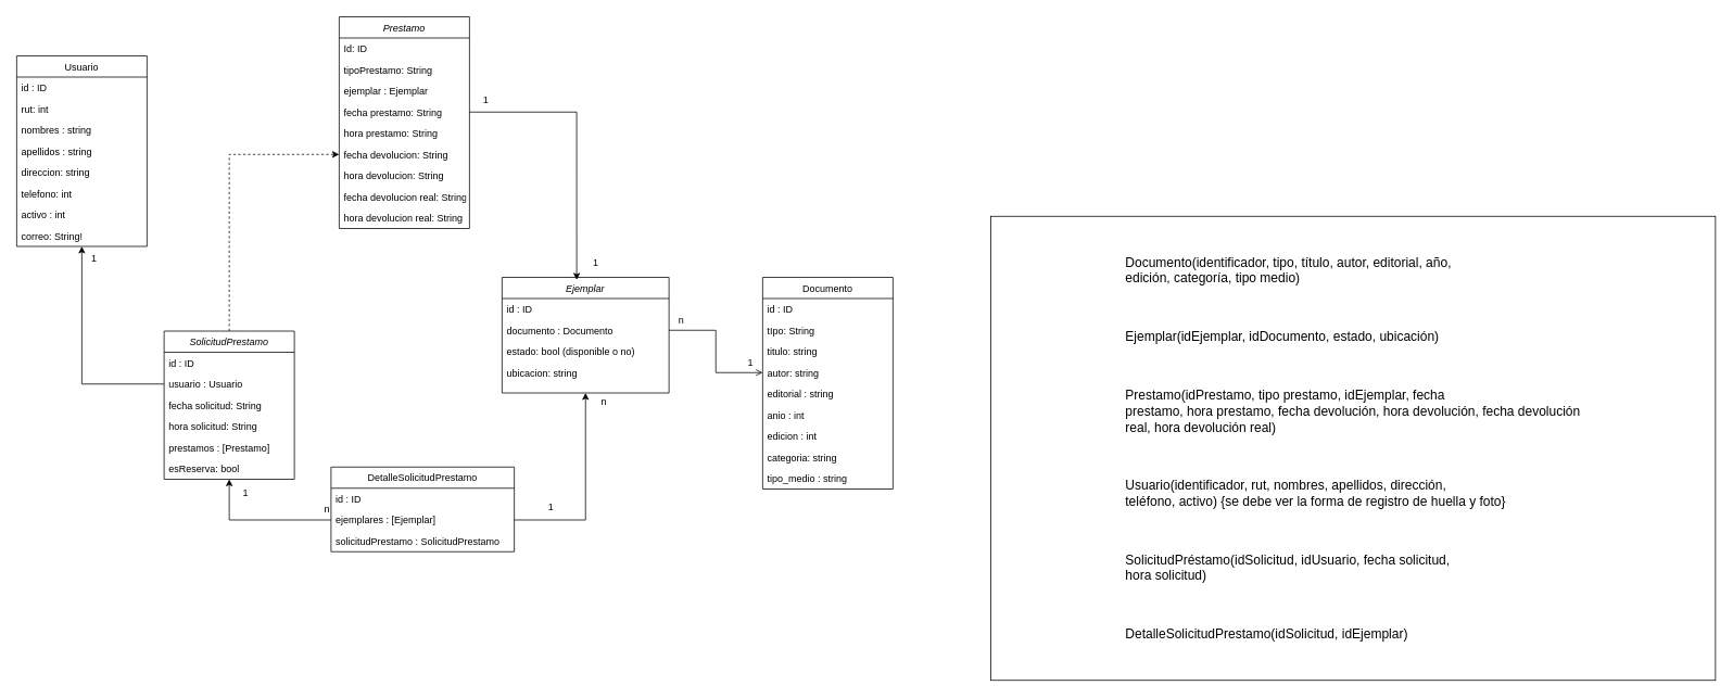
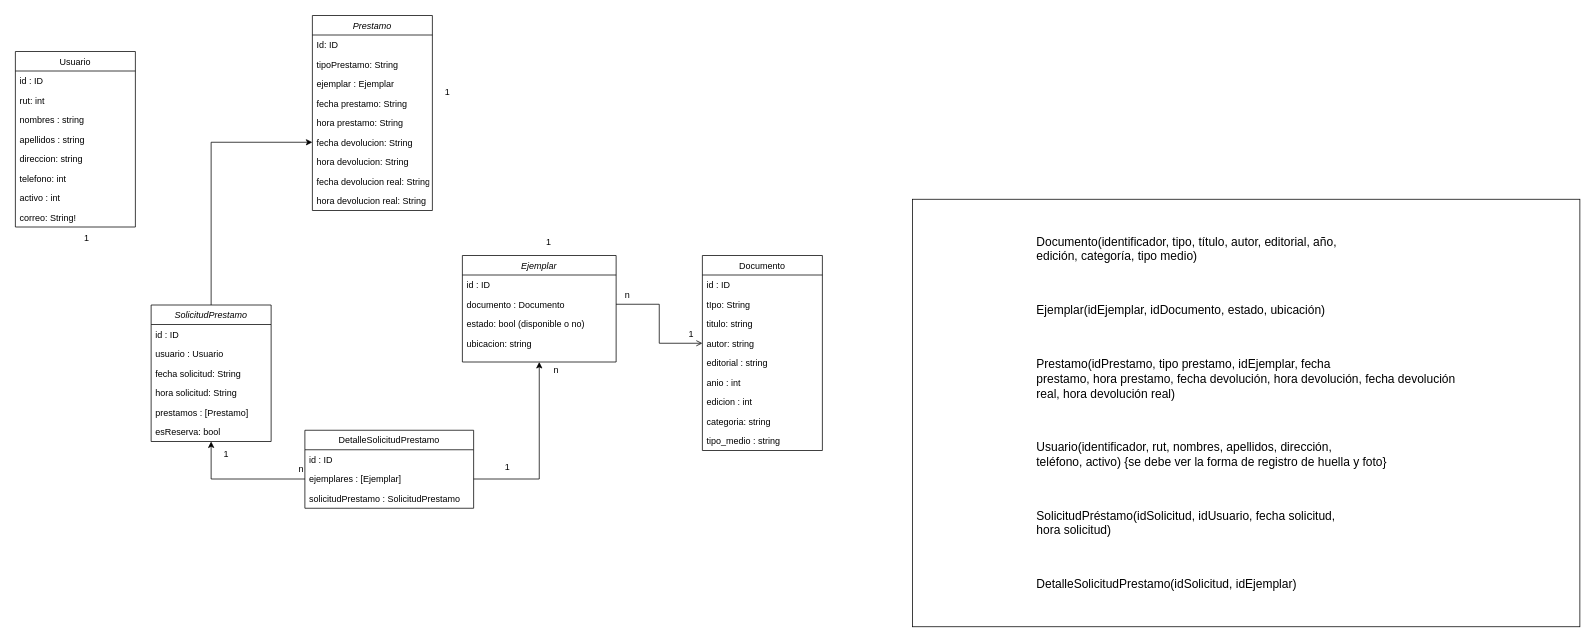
  <mxCell id="0" />
  <mxCell id="1" parent="0" />
  <mxCell id="2" value="&lt;p style=&quot;text-align:justify&quot; class=&quot;MsoNormal&quot;&gt;&lt;span style=&quot;font-size:12.0pt;&lt;br/&gt;line-height:115%&quot;&gt;Documento(identificador, tipo, título, autor, editorial, año,&lt;br/&gt;edición, categoría, tipo medio)&lt;/span&gt;&lt;/p&gt;&lt;br/&gt;&lt;br/&gt;&lt;p style=&quot;text-align:justify&quot; class=&quot;MsoNormal&quot;&gt;&lt;span style=&quot;font-size:12.0pt;&lt;br/&gt;line-height:115%&quot;&gt;Ejemplar(idEjemplar, idDocumento, estado, ubicación)&lt;/span&gt;&lt;/p&gt;&lt;br/&gt;&lt;br/&gt;&lt;p style=&quot;text-align:justify&quot; class=&quot;MsoNormal&quot;&gt;&lt;span style=&quot;font-size:12.0pt;&lt;br/&gt;line-height:115%&quot;&gt;Prestamo(idPrestamo, tipo prestamo, idEjemplar, fecha&lt;br/&gt;prestamo, hora prestamo, fecha devolución, hora devolución, fecha devolución&lt;br/&gt;real, hora devolución real)&lt;/span&gt;&lt;/p&gt;&lt;br/&gt;&lt;br/&gt;&lt;p style=&quot;text-align:justify&quot; class=&quot;MsoNormal&quot;&gt;&lt;span style=&quot;font-size:12.0pt;&lt;br/&gt;line-height:115%&quot;&gt;Usuario(identificador, rut, nombres, apellidos, dirección,&lt;br/&gt;teléfono, activo) {se debe ver la forma de registro de huella y foto}&lt;/span&gt;&lt;/p&gt;&lt;br/&gt;&lt;br/&gt;&lt;p style=&quot;text-align:justify&quot; class=&quot;MsoNormal&quot;&gt;&lt;span style=&quot;font-size:12.0pt;&lt;br/&gt;line-height:115%&quot;&gt;SolicitudPréstamo(idSolicitud, idUsuario, fecha solicitud,&lt;br/&gt;hora solicitud)&lt;/span&gt;&lt;/p&gt;&lt;br/&gt;&lt;br/&gt;&lt;p style=&quot;text-align:justify&quot; class=&quot;MsoNormal&quot;&gt;&lt;span style=&quot;font-size:12.0pt;&lt;br/&gt;line-height:115%&quot;&gt;DetalleSolicitudPrestamo(idSolicitud, idEjemplar)&lt;/span&gt;&lt;/p&gt;" style="rounded=0;whiteSpace=wrap;html=1;" vertex="1" parent="1"><mxGeometry x="1216" y="265" width="890" height="570" as="geometry" /></mxCell>
  <mxCell id="3" value="Ejemplar" style="swimlane;fontStyle=2;align=center;verticalAlign=top;childLayout=stackLayout;horizontal=1;startSize=26;horizontalStack=0;resizeParent=1;resizeLast=0;collapsible=1;marginBottom=0;rounded=0;shadow=0;strokeWidth=1;" vertex="1" parent="1"><mxGeometry x="616" y="340" width="205" height="142" as="geometry"><mxRectangle x="230" y="140" width="160" height="26" as="alternateBounds" /></mxGeometry></mxCell>
  <mxCell id="4" value="id : ID" style="text;align=left;verticalAlign=top;spacingLeft=4;spacingRight=4;overflow=hidden;rotatable=0;points=[[0,0.5],[1,0.5]];portConstraint=eastwest;" vertex="1" parent="3"><mxGeometry y="26" width="205" height="26" as="geometry" /></mxCell>
  <mxCell id="5" value="documento : Documento" style="text;align=left;verticalAlign=top;spacingLeft=4;spacingRight=4;overflow=hidden;rotatable=0;points=[[0,0.5],[1,0.5]];portConstraint=eastwest;rounded=0;shadow=0;html=0;" vertex="1" parent="3"><mxGeometry y="52" width="205" height="26" as="geometry" /></mxCell>
  <mxCell id="6" value="estado: bool (disponible o no)" style="text;align=left;verticalAlign=top;spacingLeft=4;spacingRight=4;overflow=hidden;rotatable=0;points=[[0,0.5],[1,0.5]];portConstraint=eastwest;rounded=0;shadow=0;html=0;" vertex="1" parent="3"><mxGeometry y="78" width="205" height="26" as="geometry" /></mxCell>
  <mxCell id="7" value="ubicacion: string" style="text;align=left;verticalAlign=top;spacingLeft=4;spacingRight=4;overflow=hidden;rotatable=0;points=[[0,0.5],[1,0.5]];portConstraint=eastwest;rounded=0;shadow=0;html=0;" vertex="1" parent="3"><mxGeometry y="104" width="205" height="26" as="geometry" /></mxCell>
  <mxCell id="8" value="Documento" style="swimlane;fontStyle=0;align=center;verticalAlign=top;childLayout=stackLayout;horizontal=1;startSize=26;horizontalStack=0;resizeParent=1;resizeLast=0;collapsible=1;marginBottom=0;rounded=0;shadow=0;strokeWidth=1;" vertex="1" parent="1"><mxGeometry x="936" y="340" width="160" height="260" as="geometry"><mxRectangle x="130" y="380" width="160" height="26" as="alternateBounds" /></mxGeometry></mxCell>
  <mxCell id="9" value="id : ID" style="text;align=left;verticalAlign=top;spacingLeft=4;spacingRight=4;overflow=hidden;rotatable=0;points=[[0,0.5],[1,0.5]];portConstraint=eastwest;" vertex="1" parent="8"><mxGeometry y="26" width="160" height="26" as="geometry" /></mxCell>
  <mxCell id="10" value="tIpo: String" style="text;align=left;verticalAlign=top;spacingLeft=4;spacingRight=4;overflow=hidden;rotatable=0;points=[[0,0.5],[1,0.5]];portConstraint=eastwest;rounded=0;shadow=0;html=0;" vertex="1" parent="8"><mxGeometry y="52" width="160" height="26" as="geometry" /></mxCell>
  <mxCell id="11" value="titulo: string" style="text;align=left;verticalAlign=top;spacingLeft=4;spacingRight=4;overflow=hidden;rotatable=0;points=[[0,0.5],[1,0.5]];portConstraint=eastwest;fontStyle=0" vertex="1" parent="8"><mxGeometry y="78" width="160" height="26" as="geometry" /></mxCell>
  <mxCell id="12" value="autor: string" style="text;align=left;verticalAlign=top;spacingLeft=4;spacingRight=4;overflow=hidden;rotatable=0;points=[[0,0.5],[1,0.5]];portConstraint=eastwest;" vertex="1" parent="8"><mxGeometry y="104" width="160" height="26" as="geometry" /></mxCell>
  <mxCell id="13" value="editorial : string" style="text;align=left;verticalAlign=top;spacingLeft=4;spacingRight=4;overflow=hidden;rotatable=0;points=[[0,0.5],[1,0.5]];portConstraint=eastwest;" vertex="1" parent="8"><mxGeometry y="130" width="160" height="26" as="geometry" /></mxCell>
  <mxCell id="14" value="anio : int&#10;" style="text;align=left;verticalAlign=top;spacingLeft=4;spacingRight=4;overflow=hidden;rotatable=0;points=[[0,0.5],[1,0.5]];portConstraint=eastwest;" vertex="1" parent="8"><mxGeometry y="156" width="160" height="26" as="geometry" /></mxCell>
  <mxCell id="15" value="edicion : int" style="text;align=left;verticalAlign=top;spacingLeft=4;spacingRight=4;overflow=hidden;rotatable=0;points=[[0,0.5],[1,0.5]];portConstraint=eastwest;" vertex="1" parent="8"><mxGeometry y="182" width="160" height="26" as="geometry" /></mxCell>
  <mxCell id="16" value="categoria: string" style="text;align=left;verticalAlign=top;spacingLeft=4;spacingRight=4;overflow=hidden;rotatable=0;points=[[0,0.5],[1,0.5]];portConstraint=eastwest;" vertex="1" parent="8"><mxGeometry y="208" width="160" height="26" as="geometry" /></mxCell>
  <mxCell id="17" value="tipo_medio : string" style="text;align=left;verticalAlign=top;spacingLeft=4;spacingRight=4;overflow=hidden;rotatable=0;points=[[0,0.5],[1,0.5]];portConstraint=eastwest;" vertex="1" parent="8"><mxGeometry y="234" width="160" height="26" as="geometry" /></mxCell>
  <mxCell id="18" value="Prestamo" style="swimlane;fontStyle=2;align=center;verticalAlign=top;childLayout=stackLayout;horizontal=1;startSize=26;horizontalStack=0;resizeParent=1;resizeLast=0;collapsible=1;marginBottom=0;rounded=0;shadow=0;strokeWidth=1;" vertex="1" parent="1"><mxGeometry x="416" y="20" width="160" height="260" as="geometry"><mxRectangle x="230" y="140" width="160" height="26" as="alternateBounds" /></mxGeometry></mxCell>
  <mxCell id="19" value="Id: ID" style="text;align=left;verticalAlign=top;spacingLeft=4;spacingRight=4;overflow=hidden;rotatable=0;points=[[0,0.5],[1,0.5]];portConstraint=eastwest;" vertex="1" parent="18"><mxGeometry y="26" width="160" height="26" as="geometry" /></mxCell>
  <mxCell id="20" value="tipoPrestamo: String" style="text;align=left;verticalAlign=top;spacingLeft=4;spacingRight=4;overflow=hidden;rotatable=0;points=[[0,0.5],[1,0.5]];portConstraint=eastwest;rounded=0;shadow=0;html=0;" vertex="1" parent="18"><mxGeometry y="52" width="160" height="26" as="geometry" /></mxCell>
  <mxCell id="21" value="ejemplar : Ejemplar" style="text;align=left;verticalAlign=top;spacingLeft=4;spacingRight=4;overflow=hidden;rotatable=0;points=[[0,0.5],[1,0.5]];portConstraint=eastwest;rounded=0;shadow=0;html=0;" vertex="1" parent="18"><mxGeometry y="78" width="160" height="26" as="geometry" /></mxCell>
  <mxCell id="22" value="fecha prestamo: String" style="text;align=left;verticalAlign=top;spacingLeft=4;spacingRight=4;overflow=hidden;rotatable=0;points=[[0,0.5],[1,0.5]];portConstraint=eastwest;rounded=0;shadow=0;html=0;" vertex="1" parent="18"><mxGeometry y="104" width="160" height="26" as="geometry" /></mxCell>
  <mxCell id="23" value="hora prestamo: String" style="text;align=left;verticalAlign=top;spacingLeft=4;spacingRight=4;overflow=hidden;rotatable=0;points=[[0,0.5],[1,0.5]];portConstraint=eastwest;rounded=0;shadow=0;html=0;" vertex="1" parent="18"><mxGeometry y="130" width="160" height="26" as="geometry" /></mxCell>
  <mxCell id="24" value="fecha devolucion: String" style="text;align=left;verticalAlign=top;spacingLeft=4;spacingRight=4;overflow=hidden;rotatable=0;points=[[0,0.5],[1,0.5]];portConstraint=eastwest;rounded=0;shadow=0;html=0;" vertex="1" parent="18"><mxGeometry y="156" width="160" height="26" as="geometry" /></mxCell>
  <mxCell id="25" value="hora devolucion: String" style="text;align=left;verticalAlign=top;spacingLeft=4;spacingRight=4;overflow=hidden;rotatable=0;points=[[0,0.5],[1,0.5]];portConstraint=eastwest;rounded=0;shadow=0;html=0;" vertex="1" parent="18"><mxGeometry y="182" width="160" height="26" as="geometry" /></mxCell>
  <mxCell id="26" value="fecha devolucion real: String" style="text;align=left;verticalAlign=top;spacingLeft=4;spacingRight=4;overflow=hidden;rotatable=0;points=[[0,0.5],[1,0.5]];portConstraint=eastwest;rounded=0;shadow=0;html=0;" vertex="1" parent="18"><mxGeometry y="208" width="160" height="26" as="geometry" /></mxCell>
  <mxCell id="27" value="hora devolucion real: String" style="text;align=left;verticalAlign=top;spacingLeft=4;spacingRight=4;overflow=hidden;rotatable=0;points=[[0,0.5],[1,0.5]];portConstraint=eastwest;rounded=0;shadow=0;html=0;" vertex="1" parent="18"><mxGeometry y="234" width="160" height="26" as="geometry" /></mxCell>
  <mxCell id="28" value="Usuario" style="swimlane;fontStyle=0;align=center;verticalAlign=top;childLayout=stackLayout;horizontal=1;startSize=26;horizontalStack=0;resizeParent=1;resizeLast=0;collapsible=1;marginBottom=0;rounded=0;shadow=0;strokeWidth=1;" vertex="1" parent="1"><mxGeometry x="20" y="68" width="160" height="234" as="geometry"><mxRectangle x="130" y="380" width="160" height="26" as="alternateBounds" /></mxGeometry></mxCell>
  <mxCell id="29" value="id : ID" style="text;align=left;verticalAlign=top;spacingLeft=4;spacingRight=4;overflow=hidden;rotatable=0;points=[[0,0.5],[1,0.5]];portConstraint=eastwest;" vertex="1" parent="28"><mxGeometry y="26" width="160" height="26" as="geometry" /></mxCell>
  <mxCell id="30" value="rut: int" style="text;align=left;verticalAlign=top;spacingLeft=4;spacingRight=4;overflow=hidden;rotatable=0;points=[[0,0.5],[1,0.5]];portConstraint=eastwest;rounded=0;shadow=0;html=0;" vertex="1" parent="28"><mxGeometry y="52" width="160" height="26" as="geometry" /></mxCell>
  <mxCell id="31" value="nombres : string" style="text;align=left;verticalAlign=top;spacingLeft=4;spacingRight=4;overflow=hidden;rotatable=0;points=[[0,0.5],[1,0.5]];portConstraint=eastwest;fontStyle=0" vertex="1" parent="28"><mxGeometry y="78" width="160" height="26" as="geometry" /></mxCell>
  <mxCell id="32" value="apellidos : string" style="text;align=left;verticalAlign=top;spacingLeft=4;spacingRight=4;overflow=hidden;rotatable=0;points=[[0,0.5],[1,0.5]];portConstraint=eastwest;" vertex="1" parent="28"><mxGeometry y="104" width="160" height="26" as="geometry" /></mxCell>
  <mxCell id="33" value="direccion: string" style="text;align=left;verticalAlign=top;spacingLeft=4;spacingRight=4;overflow=hidden;rotatable=0;points=[[0,0.5],[1,0.5]];portConstraint=eastwest;" vertex="1" parent="28"><mxGeometry y="130" width="160" height="26" as="geometry" /></mxCell>
  <mxCell id="34" value="telefono: int" style="text;align=left;verticalAlign=top;spacingLeft=4;spacingRight=4;overflow=hidden;rotatable=0;points=[[0,0.5],[1,0.5]];portConstraint=eastwest;" vertex="1" parent="28"><mxGeometry y="156" width="160" height="26" as="geometry" /></mxCell>
  <mxCell id="35" value="activo : int" style="text;align=left;verticalAlign=top;spacingLeft=4;spacingRight=4;overflow=hidden;rotatable=0;points=[[0,0.5],[1,0.5]];portConstraint=eastwest;" vertex="1" parent="28"><mxGeometry y="182" width="160" height="26" as="geometry" /></mxCell>
  <mxCell id="36" value="correo: String!" style="text;align=left;verticalAlign=top;spacingLeft=4;spacingRight=4;overflow=hidden;rotatable=0;points=[[0,0.5],[1,0.5]];portConstraint=eastwest;" vertex="1" parent="28"><mxGeometry y="208" width="160" height="26" as="geometry" /></mxCell>
- <mxCell id="37" style="edgeStyle=orthogonalEdgeStyle;rounded=0;orthogonalLoop=1;jettySize=auto;html=1;entryX=0;entryY=0.5;entryDx=0;entryDy=0;dashed=1;" edge="1" parent="1" source="38" target="24"><mxGeometry relative="1" as="geometry" /></mxCell>
+ <mxCell id="37" style="edgeStyle=orthogonalEdgeStyle;rounded=0;orthogonalLoop=1;jettySize=auto;html=1;entryX=0;entryY=0.5;entryDx=0;entryDy=0;" edge="1" parent="1" source="38" target="24"><mxGeometry relative="1" as="geometry" /></mxCell>
  <mxCell id="38" value="SolicitudPrestamo" style="swimlane;fontStyle=2;align=center;verticalAlign=top;childLayout=stackLayout;horizontal=1;startSize=26;horizontalStack=0;resizeParent=1;resizeLast=0;collapsible=1;marginBottom=0;rounded=0;shadow=0;strokeWidth=1;" vertex="1" parent="1"><mxGeometry x="201" y="406" width="160" height="182" as="geometry"><mxRectangle x="230" y="140" width="160" height="26" as="alternateBounds" /></mxGeometry></mxCell>
  <mxCell id="39" value="id : ID" style="text;align=left;verticalAlign=top;spacingLeft=4;spacingRight=4;overflow=hidden;rotatable=0;points=[[0,0.5],[1,0.5]];portConstraint=eastwest;" vertex="1" parent="38"><mxGeometry y="26" width="160" height="26" as="geometry" /></mxCell>
  <mxCell id="40" value="usuario : Usuario" style="text;align=left;verticalAlign=top;spacingLeft=4;spacingRight=4;overflow=hidden;rotatable=0;points=[[0,0.5],[1,0.5]];portConstraint=eastwest;rounded=0;shadow=0;html=0;" vertex="1" parent="38"><mxGeometry y="52" width="160" height="26" as="geometry" /></mxCell>
  <mxCell id="41" value="fecha solicitud: String" style="text;align=left;verticalAlign=top;spacingLeft=4;spacingRight=4;overflow=hidden;rotatable=0;points=[[0,0.5],[1,0.5]];portConstraint=eastwest;rounded=0;shadow=0;html=0;" vertex="1" parent="38"><mxGeometry y="78" width="160" height="26" as="geometry" /></mxCell>
  <mxCell id="42" value="hora solicitud: String" style="text;align=left;verticalAlign=top;spacingLeft=4;spacingRight=4;overflow=hidden;rotatable=0;points=[[0,0.5],[1,0.5]];portConstraint=eastwest;rounded=0;shadow=0;html=0;" vertex="1" parent="38"><mxGeometry y="104" width="160" height="26" as="geometry" /></mxCell>
  <mxCell id="43" value="prestamos : [Prestamo]&#10;" style="text;align=left;verticalAlign=top;spacingLeft=4;spacingRight=4;overflow=hidden;rotatable=0;points=[[0,0.5],[1,0.5]];portConstraint=eastwest;rounded=0;shadow=0;html=0;" vertex="1" parent="38"><mxGeometry y="130" width="160" height="26" as="geometry" /></mxCell>
  <mxCell id="44" value="esReserva: bool" style="text;align=left;verticalAlign=top;spacingLeft=4;spacingRight=4;overflow=hidden;rotatable=0;points=[[0,0.5],[1,0.5]];portConstraint=eastwest;rounded=0;shadow=0;html=0;" vertex="1" parent="38"><mxGeometry y="156" width="160" height="26" as="geometry" /></mxCell>
  <mxCell id="45" value="DetalleSolicitudPrestamo" style="swimlane;fontStyle=0;align=center;verticalAlign=top;childLayout=stackLayout;horizontal=1;startSize=26;horizontalStack=0;resizeParent=1;resizeLast=0;collapsible=1;marginBottom=0;rounded=0;shadow=0;strokeWidth=1;" vertex="1" parent="1"><mxGeometry x="406" y="573" width="225" height="104" as="geometry"><mxRectangle x="130" y="380" width="160" height="26" as="alternateBounds" /></mxGeometry></mxCell>
  <mxCell id="46" value="id : ID" style="text;align=left;verticalAlign=top;spacingLeft=4;spacingRight=4;overflow=hidden;rotatable=0;points=[[0,0.5],[1,0.5]];portConstraint=eastwest;" vertex="1" parent="45"><mxGeometry y="26" width="225" height="26" as="geometry" /></mxCell>
  <mxCell id="47" value="ejemplares : [Ejemplar]" style="text;align=left;verticalAlign=top;spacingLeft=4;spacingRight=4;overflow=hidden;rotatable=0;points=[[0,0.5],[1,0.5]];portConstraint=eastwest;rounded=0;shadow=0;html=0;" vertex="1" parent="45"><mxGeometry y="52" width="225" height="26" as="geometry" /></mxCell>
  <mxCell id="48" value="solicitudPrestamo : SolicitudPrestamo" style="text;align=left;verticalAlign=top;spacingLeft=4;spacingRight=4;overflow=hidden;rotatable=0;points=[[0,0.5],[1,0.5]];portConstraint=eastwest;rounded=0;shadow=0;html=0;" vertex="1" parent="45"><mxGeometry y="78" width="225" height="26" as="geometry" /></mxCell>
  <mxCell id="49" style="edgeStyle=orthogonalEdgeStyle;rounded=0;orthogonalLoop=1;jettySize=auto;html=1;entryX=0.5;entryY=1;entryDx=0;entryDy=0;" edge="1" parent="1" source="47" target="38"><mxGeometry relative="1" as="geometry" /></mxCell>
  <mxCell id="50" value="1" style="text;html=1;align=center;verticalAlign=middle;resizable=0;points=[];autosize=1;strokeColor=none;fillColor=none;" vertex="1" parent="1"><mxGeometry x="286" y="590" width="30" height="30" as="geometry" /></mxCell>
  <mxCell id="51" value="n" style="text;html=1;align=center;verticalAlign=middle;resizable=0;points=[];autosize=1;strokeColor=none;fillColor=none;" vertex="1" parent="1"><mxGeometry x="386" y="610" width="30" height="30" as="geometry" /></mxCell>
  <mxCell id="52" style="edgeStyle=orthogonalEdgeStyle;rounded=0;orthogonalLoop=1;jettySize=auto;html=1;entryX=0.5;entryY=1;entryDx=0;entryDy=0;" edge="1" parent="1" source="47" target="3"><mxGeometry relative="1" as="geometry" /></mxCell>
  <mxCell id="53" value="1" style="text;html=1;align=center;verticalAlign=middle;resizable=0;points=[];autosize=1;strokeColor=none;fillColor=none;" vertex="1" parent="1"><mxGeometry x="661" y="608" width="30" height="30" as="geometry" /></mxCell>
  <mxCell id="54" value="n" style="text;html=1;align=center;verticalAlign=middle;resizable=0;points=[];autosize=1;strokeColor=none;fillColor=none;" vertex="1" parent="1"><mxGeometry x="726" y="478" width="30" height="30" as="geometry" /></mxCell>
  <mxCell id="55" style="edgeStyle=orthogonalEdgeStyle;rounded=0;orthogonalLoop=1;jettySize=auto;html=1;exitX=1;exitY=0.5;exitDx=0;exitDy=0;entryX=0;entryY=0.5;entryDx=0;entryDy=0;endArrow=open;" edge="1" parent="1" source="5" target="12"><mxGeometry relative="1" as="geometry" /></mxCell>
  <mxCell id="56" value="1" style="text;html=1;align=center;verticalAlign=middle;resizable=0;points=[];autosize=1;strokeColor=none;fillColor=none;" vertex="1" parent="1"><mxGeometry x="906" y="430" width="30" height="30" as="geometry" /></mxCell>
  <mxCell id="57" value="n" style="text;html=1;align=center;verticalAlign=middle;resizable=0;points=[];autosize=1;strokeColor=none;fillColor=none;" vertex="1" parent="1"><mxGeometry x="821" y="378" width="30" height="30" as="geometry" /></mxCell>
- <mxCell id="58" style="edgeStyle=orthogonalEdgeStyle;rounded=0;orthogonalLoop=1;jettySize=auto;html=1;entryX=0.447;entryY=0.022;entryDx=0;entryDy=0;entryPerimeter=0;" edge="1" parent="1" source="22" target="3"><mxGeometry relative="1" as="geometry" /></mxCell>
  <mxCell id="59" value="1" style="text;html=1;align=center;verticalAlign=middle;resizable=0;points=[];autosize=1;strokeColor=none;fillColor=none;" vertex="1" parent="1"><mxGeometry x="581" y="108" width="30" height="30" as="geometry" /></mxCell>
  <mxCell id="60" value="1" style="text;html=1;align=center;verticalAlign=middle;resizable=0;points=[];autosize=1;strokeColor=none;fillColor=none;" vertex="1" parent="1"><mxGeometry x="716" y="308" width="30" height="30" as="geometry" /></mxCell>
- <mxCell id="61" style="edgeStyle=orthogonalEdgeStyle;rounded=0;orthogonalLoop=1;jettySize=auto;html=1;exitX=0;exitY=0.5;exitDx=0;exitDy=0;entryX=0.5;entryY=1;entryDx=0;entryDy=0;" edge="1" parent="1" source="40" target="28"><mxGeometry relative="1" as="geometry" /></mxCell>
  <mxCell id="62" value="1" style="text;html=1;align=center;verticalAlign=middle;resizable=0;points=[];autosize=1;strokeColor=none;fillColor=none;" vertex="1" parent="1"><mxGeometry x="100" y="302" width="30" height="30" as="geometry" /></mxCell>
